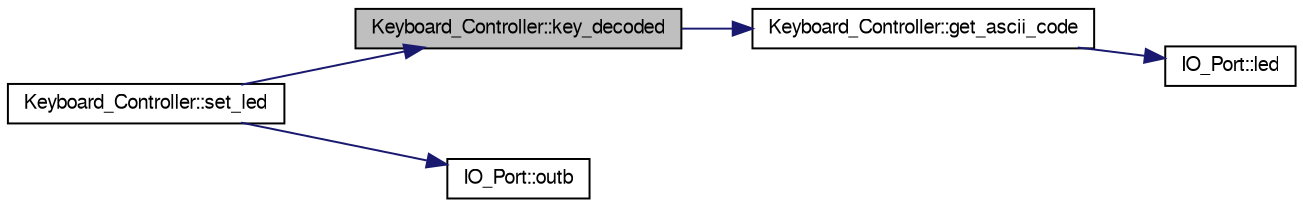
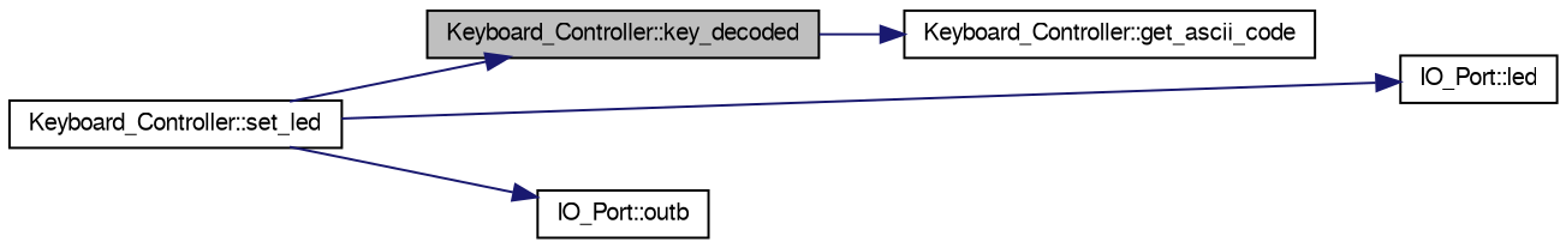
  digraph {
    rankdir=LR
    node [color=black fontname=FreeSans fontsize=10 shape=record]
    edge [color=midnightblue fontname=FreeSans fontsize=10 labelfontname=FreeSans labelfontsize=10 style=solid]
    n1 [fillcolor=grey75 fontcolor=black height=0.2 label="Keyboard_Controller::key_decoded" style=filled width=0.4]
    n2 [height=0.2 label="Keyboard_Controller::get_ascii_code" width=0.4]
    n3 [height=0.2 label="Keyboard_Controller::set_led" width=0.4]
    n4 [height=0.2 label="IO_Port::led" width=0.4]
    n5 [height=0.2 label="IO_Port::outb" width=0.4]
    n1 -> n2
    n3 -> n1
-   n2 -> n4
+   n3 -> n4
    n3 -> n5
  }
